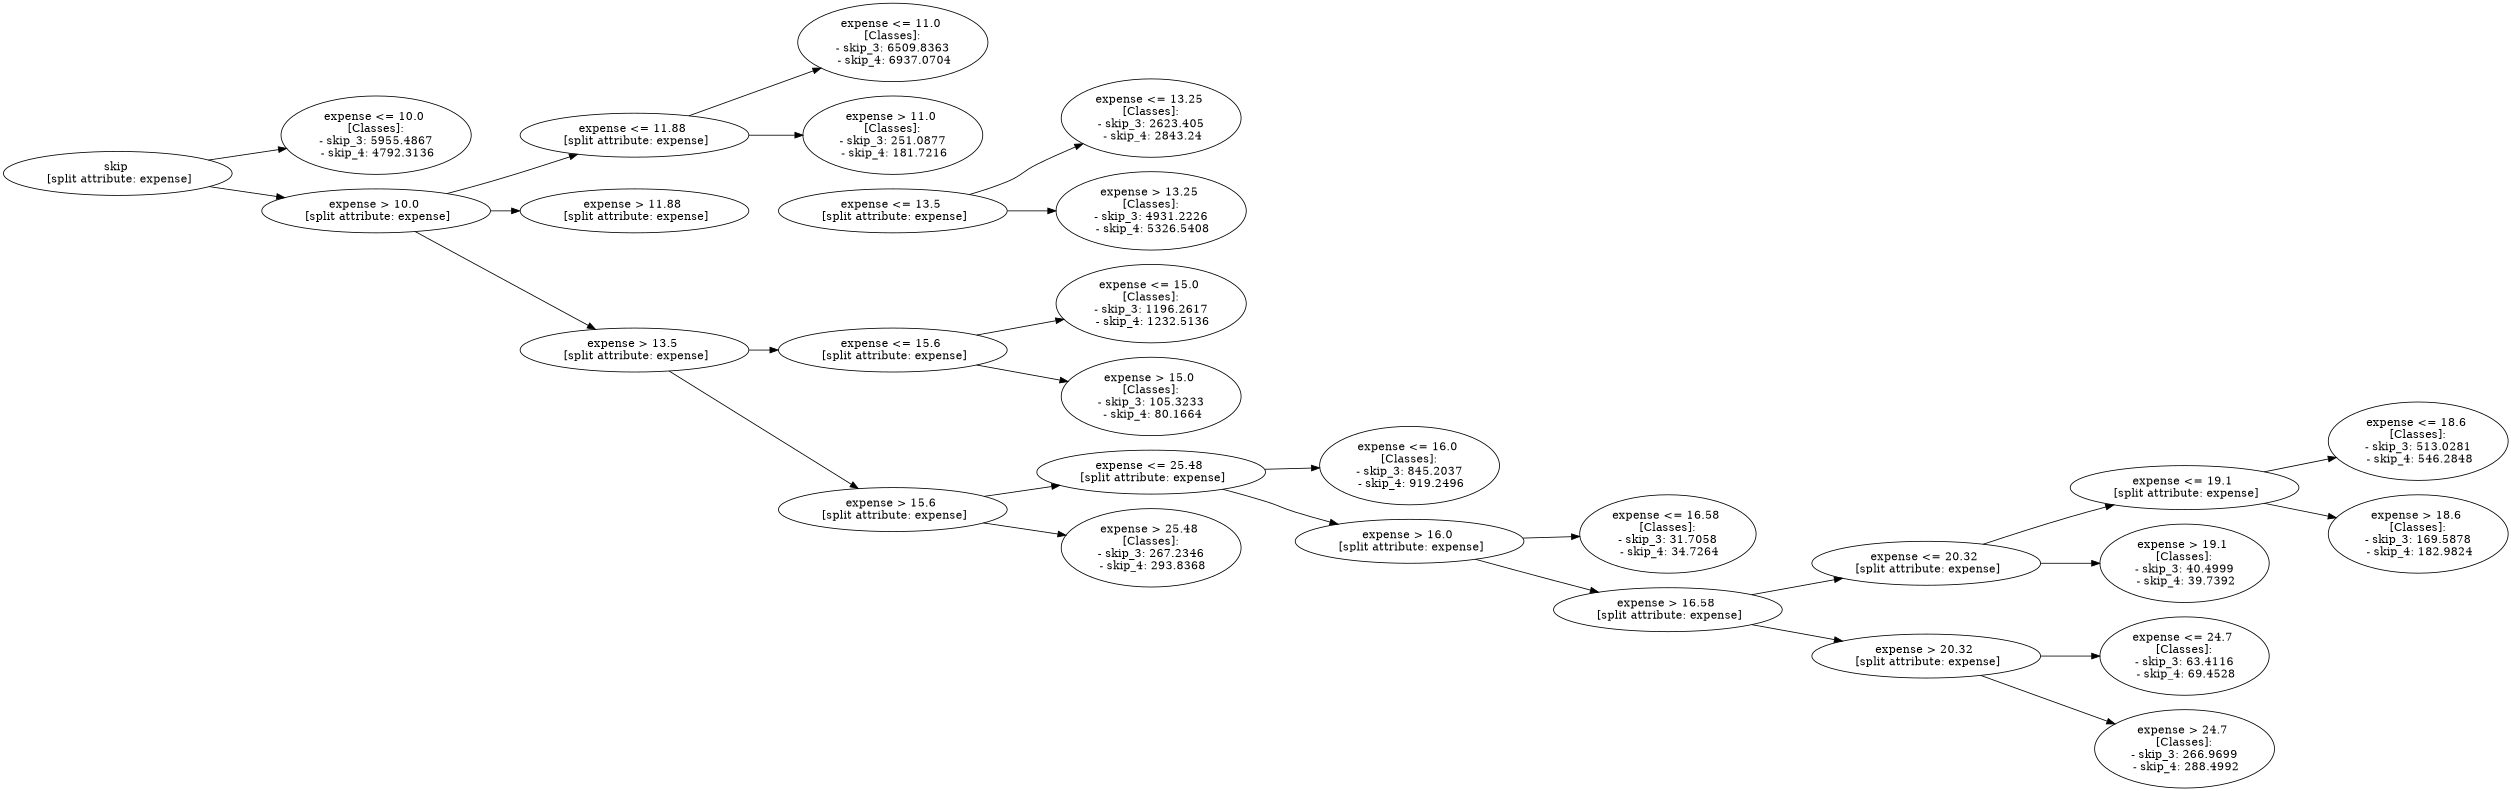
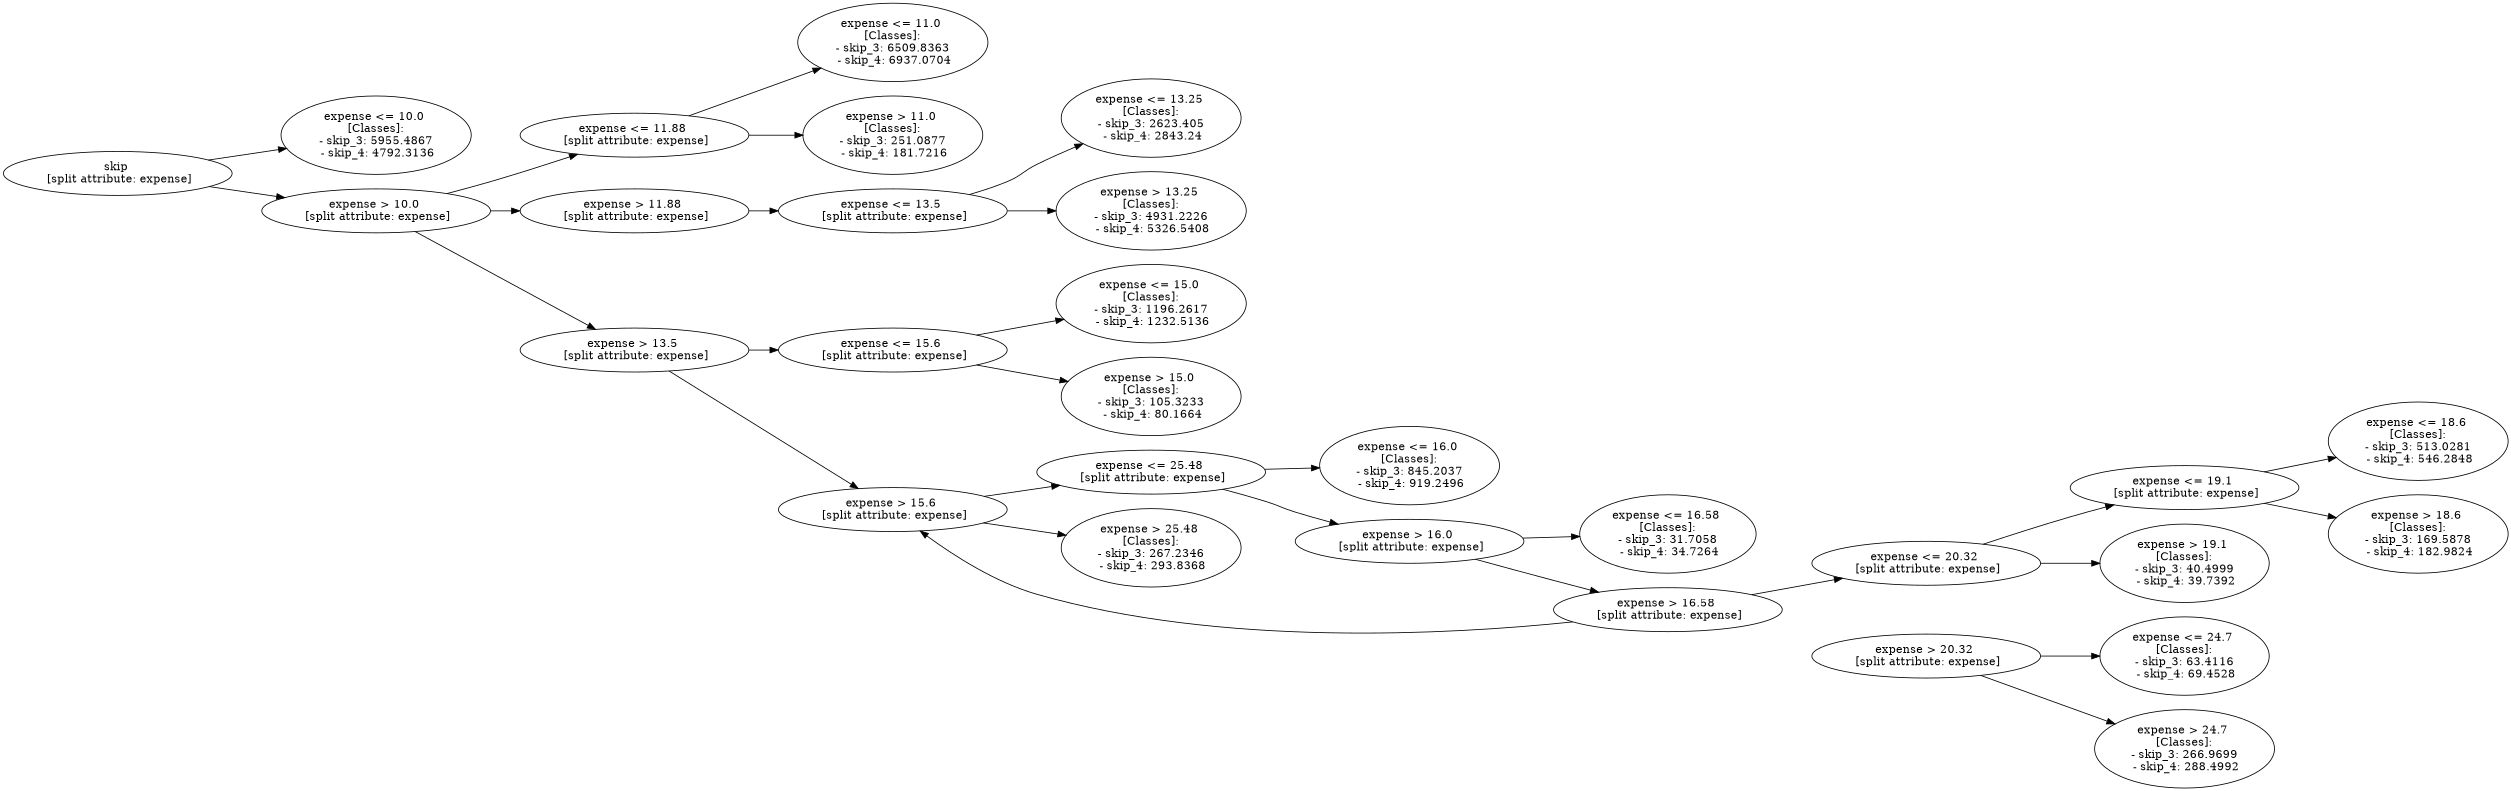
  digraph {
    rankdir=LR
    n1 [label="skip \n [split attribute: expense]"]
    n2 [label="expense <= 10.0 \n [Classes]: \n - skip_3: 5955.4867 \n - skip_4: 4792.3136"]
    n3 [label="expense > 10.0 \n [split attribute: expense]"]
    n4 [label="expense <= 11.88 \n [split attribute: expense]"]
    n5 [label="expense > 11.88 \n [split attribute: expense]"]
    n6 [label="expense > 13.5 \n [split attribute: expense]"]
    n7 [label="expense <= 11.0 \n [Classes]: \n - skip_3: 6509.8363 \n - skip_4: 6937.0704"]
    n8 [label="expense > 11.0 \n [Classes]: \n - skip_3: 251.0877 \n - skip_4: 181.7216"]
    n9 [label="expense <= 13.5 \n [split attribute: expense]"]
    n10 [label="expense <= 13.25 \n [Classes]: \n - skip_3: 2623.405 \n - skip_4: 2843.24"]
    n11 [label="expense > 13.25 \n [Classes]: \n - skip_3: 4931.2226 \n - skip_4: 5326.5408"]
    n12 [label="expense <= 15.6 \n [split attribute: expense]"]
    n13 [label="expense > 15.6 \n [split attribute: expense]"]
    n14 [label="expense <= 15.0 \n [Classes]: \n - skip_3: 1196.2617 \n - skip_4: 1232.5136"]
    n15 [label="expense > 15.0 \n [Classes]: \n - skip_3: 105.3233 \n - skip_4: 80.1664"]
    n16 [label="expense <= 25.48 \n [split attribute: expense]"]
    n17 [label="expense > 25.48 \n [Classes]: \n - skip_3: 267.2346 \n - skip_4: 293.8368"]
    n18 [label="expense <= 16.0 \n [Classes]: \n - skip_3: 845.2037 \n - skip_4: 919.2496"]
    n19 [label="expense > 16.0 \n [split attribute: expense]"]
    n20 [label="expense <= 16.58 \n [Classes]: \n - skip_3: 31.7058 \n - skip_4: 34.7264"]
    n21 [label="expense > 16.58 \n [split attribute: expense]"]
    n22 [label="expense <= 20.32 \n [split attribute: expense]"]
    n23 [label="expense > 20.32 \n [split attribute: expense]"]
    n24 [label="expense <= 19.1 \n [split attribute: expense]"]
    n25 [label="expense > 19.1 \n [Classes]: \n - skip_3: 40.4999 \n - skip_4: 39.7392"]
    n26 [label="expense <= 24.7 \n [Classes]: \n - skip_3: 63.4116 \n - skip_4: 69.4528"]
    n27 [label="expense > 24.7 \n [Classes]: \n - skip_3: 266.9699 \n - skip_4: 288.4992"]
    n28 [label="expense <= 18.6 \n [Classes]: \n - skip_3: 513.0281 \n - skip_4: 546.2848"]
    n29 [label="expense > 18.6 \n [Classes]: \n - skip_3: 169.5878 \n - skip_4: 182.9824"]
    n1 -> n2
    n1 -> n3
    n3 -> n4
    n3 -> n5
    n3 -> n6
    n4 -> n7
    n4 -> n8
+   n5 -> n9
    n6 -> n12
    n6 -> n13
    n9 -> n10
    n9 -> n11
    n12 -> n14
    n12 -> n15
    n13 -> n16
    n13 -> n17
    n16 -> n18
    n16 -> n19
    n19 -> n20
    n19 -> n21
    n21 -> n22
-   n21 -> n23
+   n21 -> n13
    n22 -> n24
    n22 -> n25
    n23 -> n26
    n23 -> n27
    n24 -> n28
    n24 -> n29
  }
